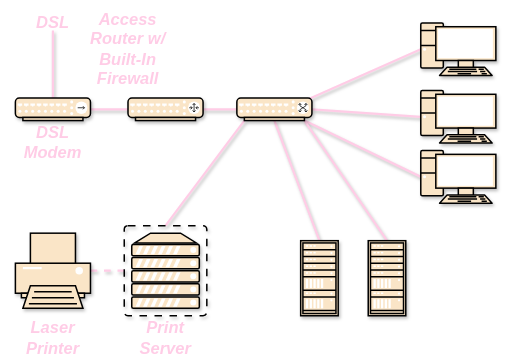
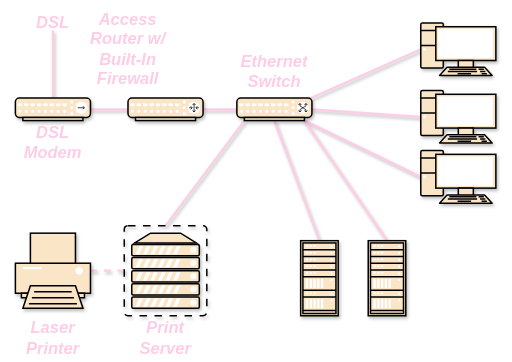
  <mxCell id="0" />
  <mxCell id="1" parent="0" />
  <mxCell id="2" value="&lt;font style=&quot;font-size: 22px&quot;&gt;&lt;span&gt;&lt;span&gt;DSL&lt;/span&gt;&lt;/span&gt;&lt;/font&gt;" style="text;html=1;strokeColor=none;fillColor=none;align=center;verticalAlign=middle;rounded=0;shadow=1;whiteSpace=wrap;labelBackgroundColor=none;labelBorderColor=none;fontStyle=3;fontColor=#FFCCE6;" vertex="1" parent="1"><mxGeometry x="50" y="20" width="40" height="20" as="geometry" /></mxCell>
  <mxCell id="3" value="" style="endArrow=none;html=1;fillColor=#FAE5C7;entryX=0.5;entryY=1;entryDx=0;entryDy=0;exitX=0.5;exitY=0;exitDx=0;exitDy=0;exitPerimeter=0;strokeWidth=3;labelBackgroundColor=none;shadow=1;labelBorderColor=none;fontStyle=3;strokeColor=#FFCCE6;fontColor=#FFCCE6;" edge="1" parent="1" source="26" target="2"><mxGeometry width="50" height="50" relative="1" as="geometry"><mxPoint x="130" y="250" as="sourcePoint" /><mxPoint x="180" y="200" as="targetPoint" /></mxGeometry></mxCell>
  <mxCell id="4" value="" style="endArrow=none;html=1;fillColor=#FAE5C7;exitX=0;exitY=0.5;exitDx=0;exitDy=0;exitPerimeter=0;strokeWidth=3;labelBackgroundColor=none;shadow=1;labelBorderColor=none;fontStyle=3;strokeColor=#FFCCE6;fontColor=#FFCCE6;" edge="1" parent="1" source="22" target="26"><mxGeometry width="50" height="50" relative="1" as="geometry"><mxPoint x="80" y="140" as="sourcePoint" /><mxPoint x="80" y="50" as="targetPoint" /></mxGeometry></mxCell>
  <mxCell id="5" value="" style="endArrow=none;html=1;fillColor=#FAE5C7;exitX=0;exitY=0.5;exitDx=0;exitDy=0;exitPerimeter=0;strokeWidth=3;entryX=1;entryY=0.5;entryDx=0;entryDy=0;entryPerimeter=0;labelBackgroundColor=none;shadow=1;labelBorderColor=none;fontStyle=3;strokeColor=#FFCCE6;fontColor=#FFCCE6;" edge="1" parent="1" source="21" target="22"><mxGeometry width="50" height="50" relative="1" as="geometry"><mxPoint x="180" y="155" as="sourcePoint" /><mxPoint x="270" y="145" as="targetPoint" /></mxGeometry></mxCell>
  <mxCell id="6" value="" style="endArrow=none;html=1;fillColor=#FAE5C7;exitX=0;exitY=0.5;exitDx=0;exitDy=0;exitPerimeter=0;strokeWidth=3;entryX=0.95;entryY=0.05;entryDx=0;entryDy=0;entryPerimeter=0;labelBackgroundColor=none;shadow=1;labelBorderColor=none;fontStyle=3;strokeColor=#FFCCE6;fontColor=#FFCCE6;" edge="1" parent="1" source="18" target="21"><mxGeometry width="50" height="50" relative="1" as="geometry"><mxPoint x="325" y="155" as="sourcePoint" /><mxPoint x="280" y="155" as="targetPoint" /></mxGeometry></mxCell>
  <mxCell id="7" value="" style="endArrow=none;html=1;fillColor=#FAE5C7;exitX=0;exitY=0.5;exitDx=0;exitDy=0;exitPerimeter=0;strokeWidth=3;entryX=0.9;entryY=1;entryDx=0;entryDy=0;entryPerimeter=0;labelBackgroundColor=none;shadow=1;labelBorderColor=none;fontStyle=3;rounded=1;strokeColor=#FFCCE6;fontColor=#FFCCE6;" edge="1" parent="1" source="20" target="21"><mxGeometry width="50" height="50" relative="1" as="geometry"><mxPoint x="570" y="75" as="sourcePoint" /><mxPoint x="420" y="141.5" as="targetPoint" /></mxGeometry></mxCell>
  <mxCell id="8" value="" style="endArrow=none;html=1;fillColor=#FAE5C7;exitX=0;exitY=0.5;exitDx=0;exitDy=0;exitPerimeter=0;strokeWidth=3;entryX=1;entryY=0.5;entryDx=0;entryDy=0;entryPerimeter=0;labelBackgroundColor=none;shadow=1;labelBorderColor=none;fontStyle=3;strokeColor=#FFCCE6;fontColor=#FFCCE6;" edge="1" parent="1" source="19" target="21"><mxGeometry width="50" height="50" relative="1" as="geometry"><mxPoint x="570" y="245" as="sourcePoint" /><mxPoint x="415" y="170" as="targetPoint" /></mxGeometry></mxCell>
  <mxCell id="9" value="" style="endArrow=none;html=1;fillColor=#FAE5C7;exitX=0.5;exitY=0;exitDx=0;exitDy=0;exitPerimeter=0;strokeWidth=3;entryX=0.9;entryY=1;entryDx=0;entryDy=0;entryPerimeter=0;labelBackgroundColor=none;shadow=1;labelBorderColor=none;fontStyle=3;strokeColor=#FFCCE6;fontColor=#FFCCE6;" edge="1" parent="1" source="25" target="21"><mxGeometry width="50" height="50" relative="1" as="geometry"><mxPoint x="580" y="255" as="sourcePoint" /><mxPoint x="425" y="180" as="targetPoint" /></mxGeometry></mxCell>
  <mxCell id="10" value="" style="endArrow=none;html=1;fillColor=#FAE5C7;exitX=0.5;exitY=0;exitDx=0;exitDy=0;exitPerimeter=0;strokeWidth=3;entryX=0.5;entryY=1;entryDx=0;entryDy=0;entryPerimeter=0;labelBackgroundColor=none;shadow=1;labelBorderColor=none;fontStyle=3;strokeColor=#FFCCE6;fontColor=#FFCCE6;" edge="1" parent="1" source="24" target="21"><mxGeometry width="50" height="50" relative="1" as="geometry"><mxPoint x="525" y="330" as="sourcePoint" /><mxPoint x="415" y="170" as="targetPoint" /></mxGeometry></mxCell>
  <mxCell id="11" value="" style="endArrow=none;dashed=1;html=1;strokeWidth=3;fillColor=#FAE5C7;exitX=1;exitY=0.5;exitDx=0;exitDy=0;exitPerimeter=0;entryX=0;entryY=0.5;entryDx=0;entryDy=0;entryPerimeter=0;labelBackgroundColor=none;shadow=1;labelBorderColor=none;fontStyle=3;strokeColor=#FFCCE6;fontColor=#FFCCE6;" edge="1" parent="1" source="23" target="27"><mxGeometry width="50" height="50" relative="1" as="geometry"><mxPoint x="160" y="380" as="sourcePoint" /><mxPoint x="140" y="290" as="targetPoint" /></mxGeometry></mxCell>
  <mxCell id="12" value="" style="endArrow=none;html=1;fillColor=#FAE5C7;exitX=0.5;exitY=0;exitDx=0;exitDy=0;exitPerimeter=0;strokeWidth=3;entryX=0.1;entryY=1;entryDx=0;entryDy=0;entryPerimeter=0;labelBackgroundColor=none;shadow=1;labelBorderColor=none;fontStyle=3;strokeColor=#FFCCE6;fontColor=#FFCCE6;" edge="1" parent="1" source="27" target="21"><mxGeometry width="50" height="50" relative="1" as="geometry"><mxPoint x="435" y="330" as="sourcePoint" /><mxPoint x="375" y="170" as="targetPoint" /></mxGeometry></mxCell>
  <mxCell id="13" value="&lt;font style=&quot;font-size: 22px&quot;&gt;&lt;span&gt;&lt;span&gt;DSL Modem&lt;/span&gt;&lt;/span&gt;&lt;/font&gt;" style="text;html=1;strokeColor=none;fillColor=none;align=center;verticalAlign=middle;rounded=0;shadow=1;whiteSpace=wrap;labelBackgroundColor=none;labelBorderColor=none;fontStyle=3;fontColor=#FFCCE6;" vertex="1" parent="1"><mxGeometry x="50" y="180" width="40" height="20" as="geometry" /></mxCell>
  <mxCell id="14" value="&lt;font style=&quot;font-size: 22px&quot;&gt;&lt;span&gt;&lt;span&gt;Access Router w/ Built-In Firewall&lt;/span&gt;&lt;/span&gt;&lt;/font&gt;" style="text;html=1;strokeColor=none;fillColor=none;align=center;verticalAlign=middle;rounded=0;shadow=1;whiteSpace=wrap;labelBackgroundColor=none;labelBorderColor=none;fontStyle=3;fontColor=#FFCCE6;" vertex="1" parent="1"><mxGeometry x="105" y="40" width="130" height="50" as="geometry" /></mxCell>
+ <mxCell id="15" value="&lt;font style=&quot;font-size: 22px&quot;&gt;&lt;span&gt;&lt;span&gt;Ethernet Switch&lt;/span&gt;&lt;/span&gt;&lt;/font&gt;" style="text;html=1;strokeColor=none;fillColor=none;align=center;verticalAlign=middle;rounded=0;shadow=1;whiteSpace=wrap;labelBackgroundColor=none;labelBorderColor=none;fontStyle=3;glass=0;fontColor=#FFCCE6;" vertex="1" parent="1"><mxGeometry x="300" y="70" width="130" height="50" as="geometry" /></mxCell>
  <mxCell id="16" value="&lt;font style=&quot;font-size: 22px&quot;&gt;&lt;span&gt;&lt;span&gt;Print Server&lt;br&gt;&lt;/span&gt;&lt;/span&gt;&lt;/font&gt;" style="text;html=1;strokeColor=none;fillColor=none;align=center;verticalAlign=middle;rounded=0;shadow=1;whiteSpace=wrap;labelBackgroundColor=none;labelBorderColor=none;fontStyle=3;fontColor=#FFCCE6;" vertex="1" parent="1"><mxGeometry x="200" y="440" width="40" height="20" as="geometry" /></mxCell>
  <mxCell id="17" value="&lt;font style=&quot;font-size: 22px&quot;&gt;&lt;span&gt;&lt;span&gt;Laser Printer&lt;br&gt;&lt;/span&gt;&lt;/span&gt;&lt;/font&gt;" style="text;html=1;strokeColor=none;fillColor=none;align=center;verticalAlign=middle;rounded=0;shadow=1;whiteSpace=wrap;labelBackgroundColor=none;labelBorderColor=none;fontStyle=3;fontColor=#FFCCE6;" vertex="1" parent="1"><mxGeometry x="50" y="440" width="40" height="20" as="geometry" /></mxCell>
  <mxCell id="18" value="" style="verticalAlign=top;verticalLabelPosition=bottom;labelPosition=center;align=center;html=1;outlineConnect=0;fillColor=#FAE5C7;gradientDirection=north;strokeWidth=2;shape=mxgraph.networks.pc;rounded=0;sketch=0;shadow=1;whiteSpace=wrap;labelBackgroundColor=none;labelBorderColor=none;fontStyle=3;strokeColor=#000000;fontColor=#FFCCE6;" vertex="1" parent="1"><mxGeometry x="560" y="30" width="100" height="70" as="geometry" /></mxCell>
  <mxCell id="19" value="" style="verticalAlign=top;verticalLabelPosition=bottom;labelPosition=center;align=center;html=1;outlineConnect=0;fillColor=#FAE5C7;gradientDirection=north;strokeWidth=2;shape=mxgraph.networks.pc;rounded=0;sketch=0;shadow=1;whiteSpace=wrap;labelBackgroundColor=none;labelBorderColor=none;fontStyle=3;strokeColor=#000000;fontColor=#FFCCE6;" vertex="1" parent="1"><mxGeometry x="560" y="120" width="100" height="70" as="geometry" /></mxCell>
  <mxCell id="20" value="" style="verticalAlign=top;verticalLabelPosition=bottom;labelPosition=center;align=center;html=1;outlineConnect=0;fillColor=#FAE5C7;gradientDirection=north;strokeWidth=2;shape=mxgraph.networks.pc;rounded=0;sketch=0;shadow=1;whiteSpace=wrap;labelBackgroundColor=none;labelBorderColor=none;fontStyle=3;strokeColor=#000000;fontColor=#FFCCE6;" vertex="1" parent="1"><mxGeometry x="560" y="200" width="100" height="70" as="geometry" /></mxCell>
  <mxCell id="21" value="" style="verticalAlign=top;verticalLabelPosition=bottom;labelPosition=center;align=center;html=1;outlineConnect=0;fillColor=#FAE5C7;gradientDirection=north;strokeWidth=2;shape=mxgraph.networks.switch;rounded=0;sketch=0;shadow=1;whiteSpace=wrap;labelBackgroundColor=none;labelBorderColor=none;fontStyle=3;strokeColor=#000000;fontColor=#FFCCE6;" vertex="1" parent="1"><mxGeometry x="315" y="130" width="100" height="30" as="geometry" /></mxCell>
  <mxCell id="22" value="" style="verticalAlign=top;verticalLabelPosition=bottom;labelPosition=center;align=center;html=1;outlineConnect=0;fillColor=#FAE5C7;gradientDirection=north;strokeWidth=2;shape=mxgraph.networks.router;rounded=0;sketch=0;shadow=1;whiteSpace=wrap;labelBackgroundColor=none;labelBorderColor=none;fontStyle=3;strokeColor=#000000;fontColor=#FFCCE6;" vertex="1" parent="1"><mxGeometry x="170" y="130" width="100" height="30" as="geometry" /></mxCell>
  <mxCell id="23" value="" style="verticalAlign=top;verticalLabelPosition=bottom;labelPosition=center;align=center;html=1;outlineConnect=0;fillColor=#FAE5C7;gradientDirection=north;strokeWidth=2;shape=mxgraph.networks.printer;rounded=0;sketch=0;shadow=1;whiteSpace=wrap;labelBackgroundColor=none;labelBorderColor=none;fontStyle=3;strokeColor=#000000;fontColor=#FFCCE6;" vertex="1" parent="1"><mxGeometry x="20" y="310" width="100" height="100" as="geometry" /></mxCell>
  <mxCell id="24" value="" style="verticalAlign=top;verticalLabelPosition=bottom;labelPosition=center;align=center;html=1;outlineConnect=0;fillColor=#FAE5C7;gradientDirection=north;strokeWidth=2;shape=mxgraph.networks.rack;rounded=0;sketch=0;shadow=1;whiteSpace=wrap;labelBackgroundColor=none;labelBorderColor=none;fontStyle=3;strokeColor=#000000;fontColor=#FFCCE6;" vertex="1" parent="1"><mxGeometry x="400" y="320" width="50" height="100" as="geometry" /></mxCell>
  <mxCell id="25" value="" style="verticalAlign=top;verticalLabelPosition=bottom;labelPosition=center;align=center;html=1;outlineConnect=0;fillColor=#FAE5C7;gradientDirection=north;strokeWidth=2;shape=mxgraph.networks.rack;rounded=0;sketch=0;shadow=1;whiteSpace=wrap;labelBackgroundColor=none;labelBorderColor=none;fontStyle=3;strokeColor=#000000;fontColor=#FFCCE6;" vertex="1" parent="1"><mxGeometry x="490" y="320" width="50" height="100" as="geometry" /></mxCell>
  <mxCell id="26" value="" style="verticalAlign=top;verticalLabelPosition=bottom;labelPosition=center;align=center;html=1;outlineConnect=0;fillColor=#FAE5C7;gradientDirection=north;strokeWidth=2;shape=mxgraph.networks.hub;rounded=0;sketch=0;shadow=1;whiteSpace=wrap;labelBackgroundColor=none;labelBorderColor=none;fontStyle=3;strokeColor=#000000;fontColor=#FFCCE6;" vertex="1" parent="1"><mxGeometry x="20" y="130" width="100" height="30" as="geometry" /></mxCell>
  <mxCell id="27" value="" style="verticalAlign=top;verticalLabelPosition=bottom;labelPosition=center;align=center;html=1;outlineConnect=0;fillColor=#FAE5C7;gradientDirection=north;strokeWidth=2;shape=mxgraph.networks.virtual_server;rounded=0;sketch=0;shadow=1;whiteSpace=wrap;labelBackgroundColor=none;labelBorderColor=none;fontStyle=3;strokeColor=#000000;fontColor=#FFCCE6;" vertex="1" parent="1"><mxGeometry x="165" y="300" width="110" height="120" as="geometry" /></mxCell>
